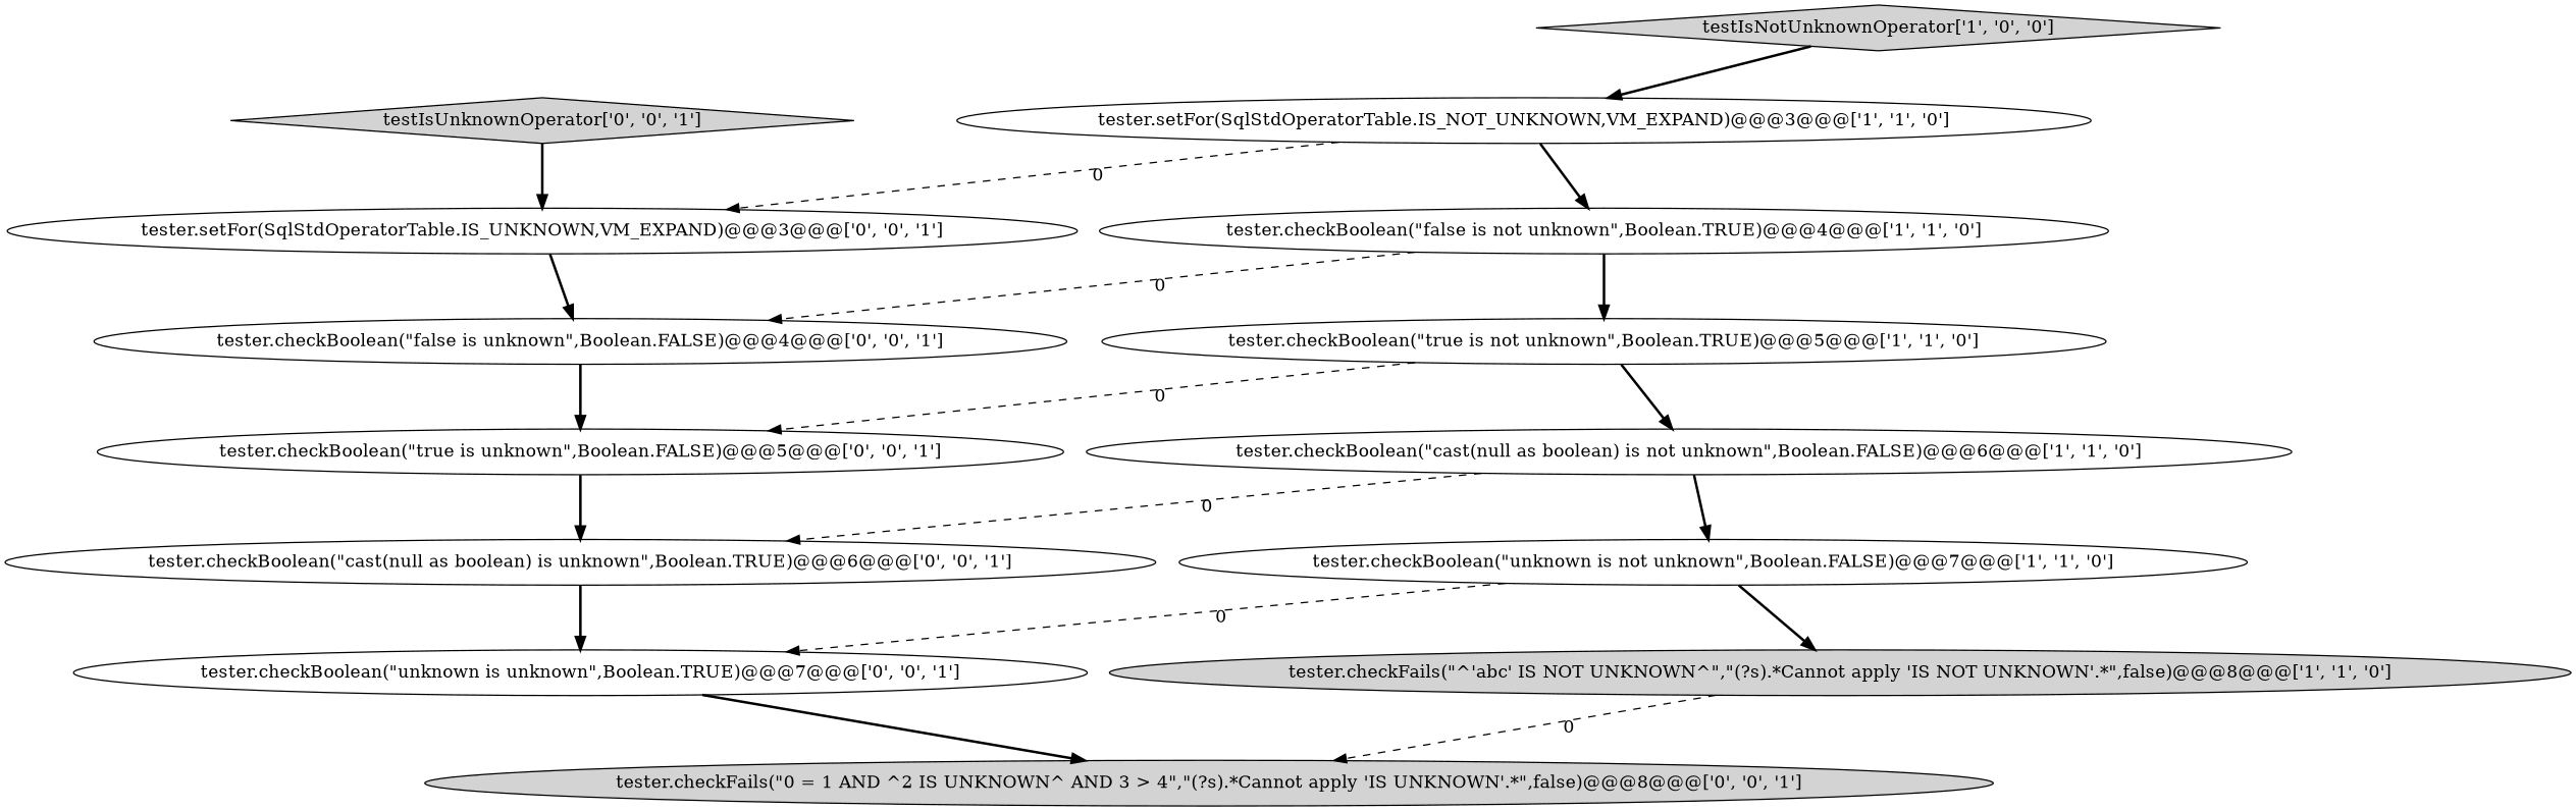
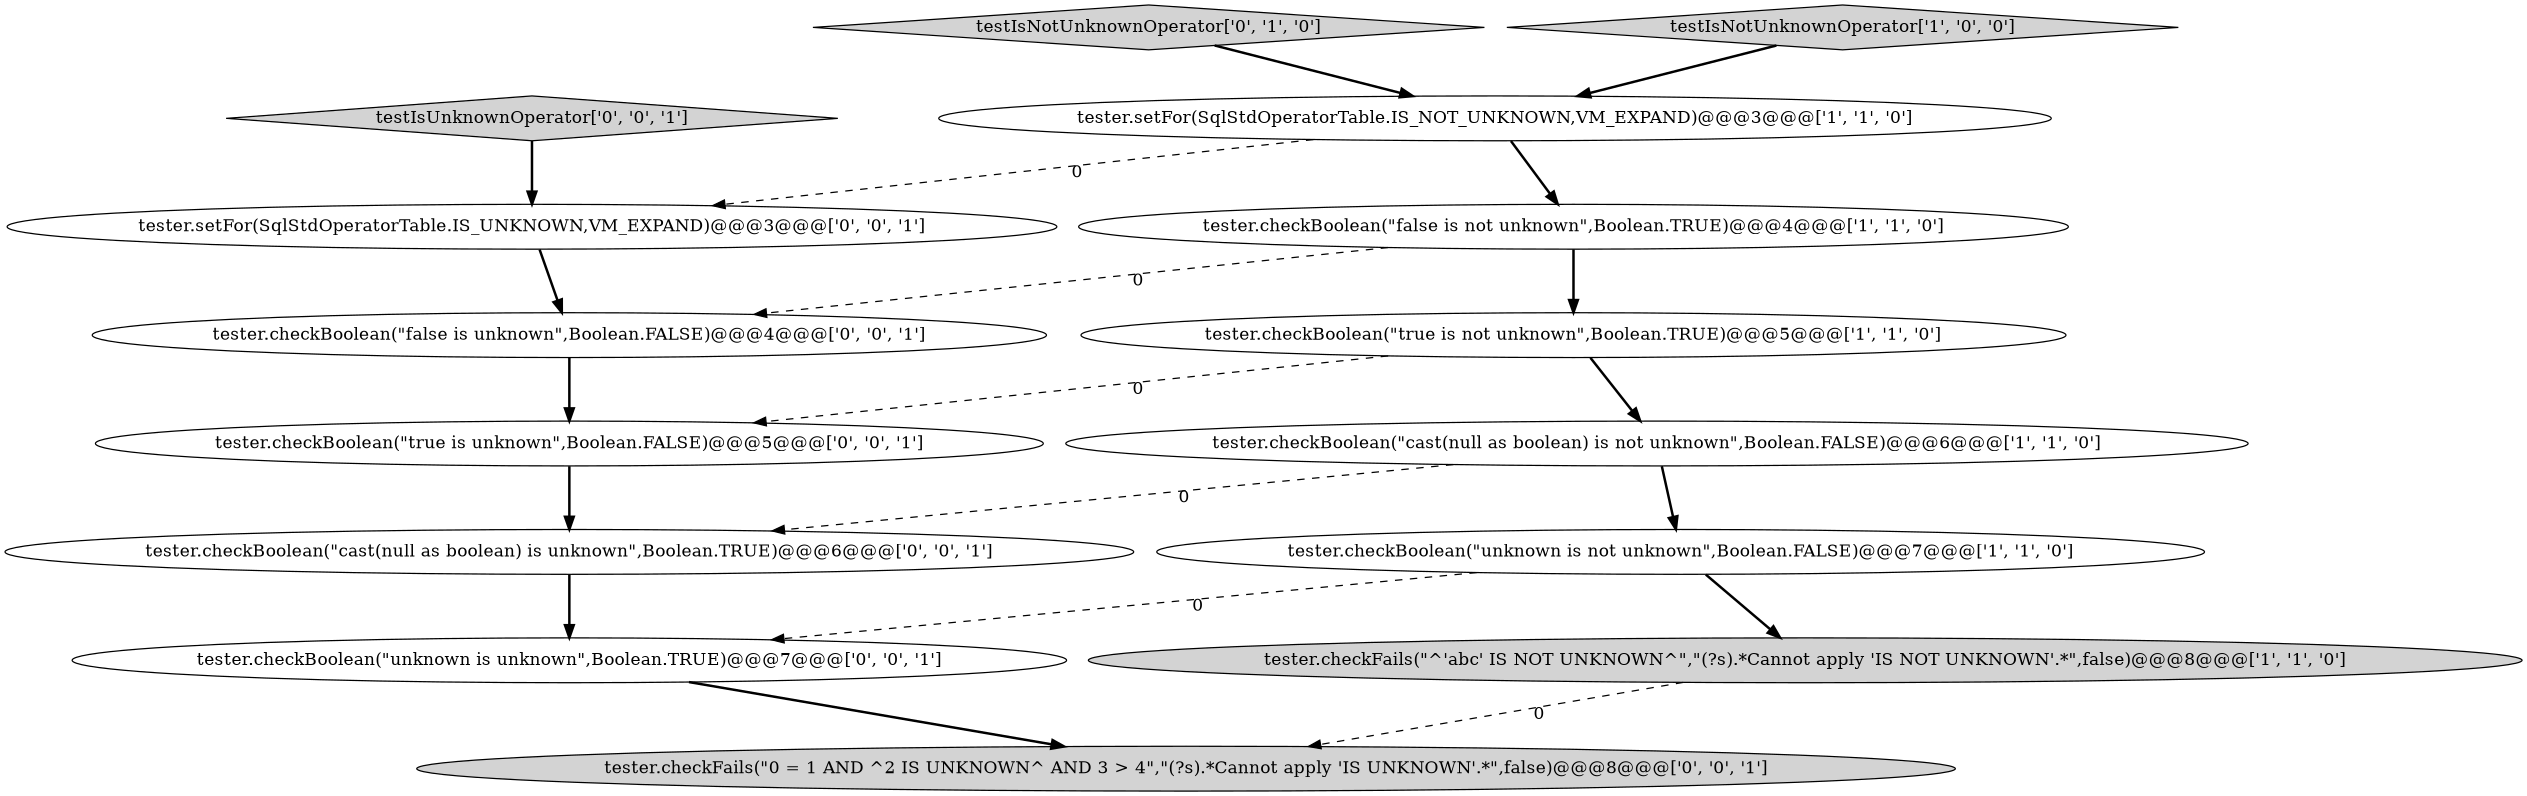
  digraph {
    node [fillcolor=white shape=ellipse style=filled]
    edge [style=bold]
    n1 [label="tester.setFor(SqlStdOperatorTable.IS_NOT_UNKNOWN,VM_EXPAND)@@@3@@@['1', '1', '0']"]
    n2 [label="tester.checkBoolean(\"false is not unknown\",Boolean.TRUE)@@@4@@@['1', '1', '0']"]
    n3 [label="tester.setFor(SqlStdOperatorTable.IS_UNKNOWN,VM_EXPAND)@@@3@@@['0', '0', '1']"]
    n4 [fillcolor=lightgray label="tester.checkFails(\"^'abc' IS NOT UNKNOWN^\",\"(?s).*Cannot apply 'IS NOT UNKNOWN'.*\",false)@@@8@@@['1', '1', '0']"]
    n5 [fillcolor=lightgray label="tester.checkFails(\"0 = 1 AND ^2 IS UNKNOWN^ AND 3 > 4\",\"(?s).*Cannot apply 'IS UNKNOWN'.*\",false)@@@8@@@['0', '0', '1']"]
    n6 [label="tester.checkBoolean(\"unknown is not unknown\",Boolean.FALSE)@@@7@@@['1', '1', '0']"]
    n7 [label="tester.checkBoolean(\"unknown is unknown\",Boolean.TRUE)@@@7@@@['0', '0', '1']"]
    n8 [label="tester.checkBoolean(\"cast(null as boolean) is unknown\",Boolean.TRUE)@@@6@@@['0', '0', '1']"]
+   n9 [fillcolor=lightgray label="testIsNotUnknownOperator['0', '1', '0']" shape=diamond]
    n10 [label="tester.checkBoolean(\"cast(null as boolean) is not unknown\",Boolean.FALSE)@@@6@@@['1', '1', '0']"]
    n11 [label="tester.checkBoolean(\"false is unknown\",Boolean.FALSE)@@@4@@@['0', '0', '1']"]
    n12 [label="tester.checkBoolean(\"true is unknown\",Boolean.FALSE)@@@5@@@['0', '0', '1']"]
    n13 [label="tester.checkBoolean(\"true is not unknown\",Boolean.TRUE)@@@5@@@['1', '1', '0']"]
    n14 [fillcolor=lightgray label="testIsUnknownOperator['0', '0', '1']" shape=diamond]
    n15 [fillcolor=lightgray label="testIsNotUnknownOperator['1', '0', '0']" shape=diamond]
    n1 -> n2
    n1 -> n3 [label=0 style=dashed]
    n2 -> n11 [label=0 style=dashed]
    n2 -> n13
    n3 -> n11
    n4 -> n5 [label=0 style=dashed]
    n6 -> n4
    n6 -> n7 [label=0 style=dashed]
    n7 -> n5
    n8 -> n7
+   n9 -> n1
    n10 -> n6
    n10 -> n8 [label=0 style=dashed]
    n11 -> n12
    n12 -> n8
    n13 -> n10
    n13 -> n12 [label=0 style=dashed]
    n14 -> n3
    n15 -> n1
  }
